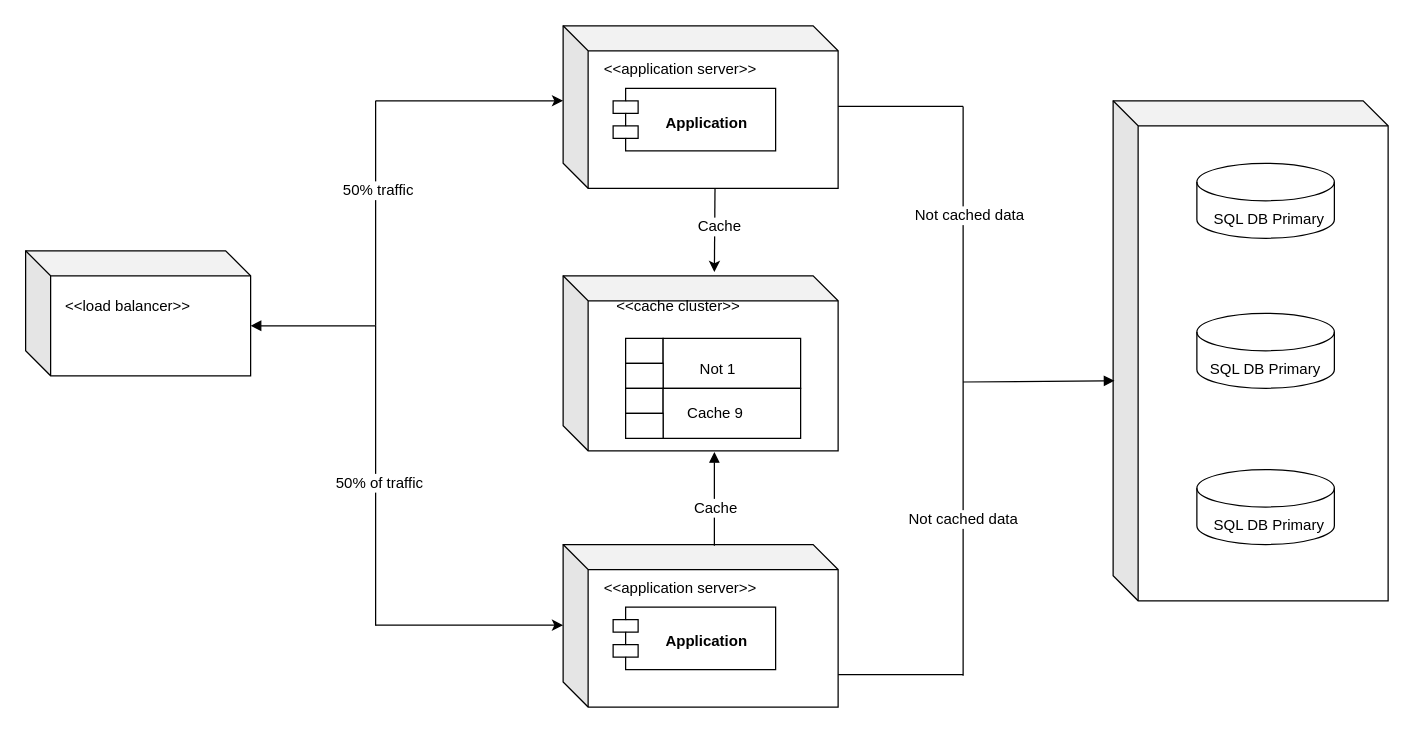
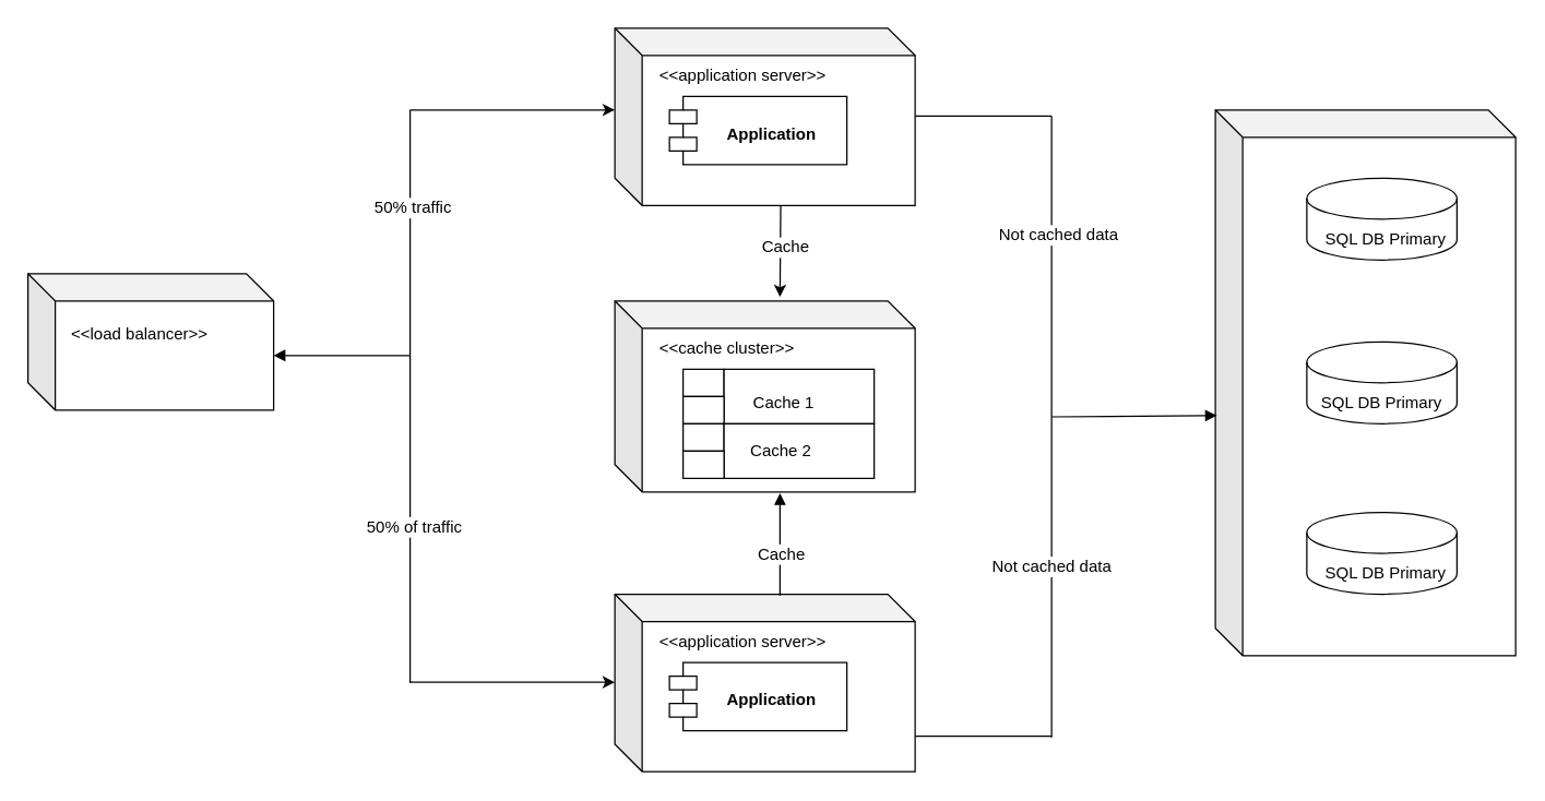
  <mxCell id="0" />
  <mxCell id="1" parent="0" />
  <mxCell id="2" value="" style="shape=cube;whiteSpace=wrap;html=1;boundedLbl=1;backgroundOutline=1;darkOpacity=0.05;darkOpacity2=0.1;" vertex="1" parent="1"><mxGeometry x="20" y="200" width="180" height="100" as="geometry" /></mxCell>
  <mxCell id="3" value="&amp;nbsp; &amp;nbsp;&amp;lt;&amp;lt;load balancer&amp;gt;&amp;gt;" style="text;html=1;strokeColor=none;fillColor=none;align=left;verticalAlign=middle;whiteSpace=wrap;rounded=0;" vertex="1" parent="1"><mxGeometry x="40" y="230" width="150" height="30" as="geometry" /></mxCell>
  <mxCell id="4" value="" style="shape=cube;whiteSpace=wrap;html=1;boundedLbl=1;backgroundOutline=1;darkOpacity=0.05;darkOpacity2=0.1;" vertex="1" parent="1"><mxGeometry x="450" y="20" width="220" height="130" as="geometry" /></mxCell>
  <mxCell id="5" value="&amp;nbsp; &amp;nbsp;&amp;lt;&amp;lt;application server&amp;gt;&amp;gt;" style="text;html=1;strokeColor=none;fillColor=none;align=left;verticalAlign=middle;whiteSpace=wrap;rounded=0;" vertex="1" parent="1"><mxGeometry x="471" y="40" width="150" height="30" as="geometry" /></mxCell>
  <mxCell id="6" value="&lt;br&gt;&lt;b&gt;Application&lt;/b&gt;" style="shape=module;align=left;spacingLeft=20;align=center;verticalAlign=top;whiteSpace=wrap;html=1;" vertex="1" parent="1"><mxGeometry x="490" y="70" width="130" height="50" as="geometry" /></mxCell>
  <mxCell id="7" value="" style="shape=cube;whiteSpace=wrap;html=1;boundedLbl=1;backgroundOutline=1;darkOpacity=0.05;darkOpacity2=0.1;" vertex="1" parent="1"><mxGeometry x="450" y="220" width="220" height="140" as="geometry" /></mxCell>
- <mxCell id="8" value="&amp;nbsp; &amp;nbsp;&amp;lt;&amp;lt;cache cluster&amp;gt;&amp;gt;" style="text;html=1;strokeColor=none;fillColor=none;align=left;verticalAlign=middle;whiteSpace=wrap;rounded=0;" vertex="1" parent="1"><mxGeometry x="481" y="230" width="150" height="30" as="geometry" /></mxCell>
+ <mxCell id="8" value="&amp;nbsp; &amp;nbsp;&amp;lt;&amp;lt;cache cluster&amp;gt;&amp;gt;" style="text;html=1;strokeColor=none;fillColor=none;align=left;verticalAlign=middle;whiteSpace=wrap;rounded=0;" vertex="1" parent="1"><mxGeometry x="471" y="240" width="150" height="30" as="geometry" /></mxCell>
  <mxCell id="9" value="" style="verticalLabelPosition=bottom;verticalAlign=top;html=1;shape=mxgraph.basic.rect;fillColor2=none;strokeWidth=1;size=20;indent=5;" vertex="1" parent="1"><mxGeometry x="500" y="270" width="30" height="20" as="geometry" /></mxCell>
  <mxCell id="10" value="" style="verticalLabelPosition=bottom;verticalAlign=top;html=1;shape=mxgraph.basic.rect;fillColor2=none;strokeWidth=1;size=20;indent=5;" vertex="1" parent="1"><mxGeometry x="500" y="300" width="30" as="geometry" /></mxCell>
  <mxCell id="11" value="" style="verticalLabelPosition=bottom;verticalAlign=top;html=1;shape=mxgraph.basic.rect;fillColor2=none;strokeWidth=1;size=20;indent=5;" vertex="1" parent="1"><mxGeometry x="530" y="270" width="110" height="40" as="geometry" /></mxCell>
  <mxCell id="12" value="" style="verticalLabelPosition=bottom;verticalAlign=top;html=1;shape=mxgraph.basic.rect;fillColor2=none;strokeWidth=1;size=20;indent=5;" vertex="1" parent="1"><mxGeometry x="500" y="290" width="30" height="20" as="geometry" /></mxCell>
  <mxCell id="13" value="" style="verticalLabelPosition=bottom;verticalAlign=top;html=1;shape=mxgraph.basic.rect;fillColor2=none;strokeWidth=1;size=20;indent=5;" vertex="1" parent="1"><mxGeometry x="500" y="310" width="30" height="20" as="geometry" /></mxCell>
  <mxCell id="14" value="" style="verticalLabelPosition=bottom;verticalAlign=top;html=1;shape=mxgraph.basic.rect;fillColor2=none;strokeWidth=1;size=20;indent=5;" vertex="1" parent="1"><mxGeometry x="500" y="340" width="30" as="geometry" /></mxCell>
  <mxCell id="15" value="" style="verticalLabelPosition=bottom;verticalAlign=top;html=1;shape=mxgraph.basic.rect;fillColor2=none;strokeWidth=1;size=20;indent=5;" vertex="1" parent="1"><mxGeometry x="530" y="310" width="110" height="40" as="geometry" /></mxCell>
  <mxCell id="16" value="" style="verticalLabelPosition=bottom;verticalAlign=top;html=1;shape=mxgraph.basic.rect;fillColor2=none;strokeWidth=1;size=20;indent=5;" vertex="1" parent="1"><mxGeometry x="500" y="330" width="30" height="20" as="geometry" /></mxCell>
- <mxCell id="17" value="Not 1" style="text;html=1;strokeColor=none;fillColor=none;align=center;verticalAlign=middle;whiteSpace=wrap;rounded=0;" vertex="1" parent="1"><mxGeometry x="544" y="280" width="60" height="30" as="geometry" /></mxCell>
- <mxCell id="18" value="Cache 9" style="text;html=1;strokeColor=none;fillColor=none;align=center;verticalAlign=middle;whiteSpace=wrap;rounded=0;" vertex="1" parent="1"><mxGeometry x="542" y="315" width="60" height="30" as="geometry" /></mxCell>
+ <mxCell id="17" value="Cache 1" style="text;html=1;strokeColor=none;fillColor=none;align=center;verticalAlign=middle;whiteSpace=wrap;rounded=0;" vertex="1" parent="1"><mxGeometry x="544" y="280" width="60" height="30" as="geometry" /></mxCell>
+ <mxCell id="18" value="Cache 2" style="text;html=1;strokeColor=none;fillColor=none;align=center;verticalAlign=middle;whiteSpace=wrap;rounded=0;" vertex="1" parent="1"><mxGeometry x="542" y="315" width="60" height="30" as="geometry" /></mxCell>
  <mxCell id="19" value="" style="shape=cube;whiteSpace=wrap;html=1;boundedLbl=1;backgroundOutline=1;darkOpacity=0.05;darkOpacity2=0.1;" vertex="1" parent="1"><mxGeometry x="450" y="435" width="220" height="130" as="geometry" /></mxCell>
  <mxCell id="20" style="edgeStyle=orthogonalEdgeStyle;rounded=0;orthogonalLoop=1;jettySize=auto;html=1;endArrow=block;endFill=1;" edge="1" parent="1"><mxGeometry relative="1" as="geometry"><mxPoint x="571" y="361" as="targetPoint" /><mxPoint x="571" y="436" as="sourcePoint" /></mxGeometry></mxCell>
  <mxCell id="21" value="&lt;font style=&quot;font-size: 12px;&quot;&gt;Cache&lt;/font&gt;" style="edgeLabel;html=1;align=center;verticalAlign=middle;resizable=0;points=[];" vertex="1" connectable="0" parent="20"><mxGeometry x="-0.173" relative="1" as="geometry"><mxPoint as="offset" /></mxGeometry></mxCell>
  <mxCell id="22" value="&amp;nbsp; &amp;nbsp;&amp;lt;&amp;lt;application server&amp;gt;&amp;gt;" style="text;html=1;strokeColor=none;fillColor=none;align=left;verticalAlign=middle;whiteSpace=wrap;rounded=0;" vertex="1" parent="1"><mxGeometry x="471" y="455" width="150" height="30" as="geometry" /></mxCell>
  <mxCell id="23" value="&lt;br&gt;&lt;b&gt;Application&lt;/b&gt;" style="shape=module;align=left;spacingLeft=20;align=center;verticalAlign=top;whiteSpace=wrap;html=1;" vertex="1" parent="1"><mxGeometry x="490" y="485" width="130" height="50" as="geometry" /></mxCell>
  <mxCell id="24" value="" style="shape=cube;whiteSpace=wrap;html=1;boundedLbl=1;backgroundOutline=1;darkOpacity=0.05;darkOpacity2=0.1;" vertex="1" parent="1"><mxGeometry x="890" y="80" width="220" height="400" as="geometry" /></mxCell>
  <mxCell id="25" value="" style="shape=cylinder3;whiteSpace=wrap;html=1;boundedLbl=1;backgroundOutline=1;size=15;" vertex="1" parent="1"><mxGeometry x="957" y="130" width="110" height="60" as="geometry" /></mxCell>
  <mxCell id="26" value="" style="shape=cylinder3;whiteSpace=wrap;html=1;boundedLbl=1;backgroundOutline=1;size=15;" vertex="1" parent="1"><mxGeometry x="957" y="375" width="110" height="60" as="geometry" /></mxCell>
  <mxCell id="27" value="" style="shape=cylinder3;whiteSpace=wrap;html=1;boundedLbl=1;backgroundOutline=1;size=15;" vertex="1" parent="1"><mxGeometry x="957" y="250" width="110" height="60" as="geometry" /></mxCell>
  <mxCell id="28" value="SQL DB Primary" style="text;html=1;strokeColor=none;fillColor=none;align=center;verticalAlign=middle;whiteSpace=wrap;rounded=0;" vertex="1" parent="1"><mxGeometry x="960" y="160" width="110" height="30" as="geometry" /></mxCell>
  <mxCell id="29" value="SQL DB Primary" style="text;html=1;strokeColor=none;fillColor=none;align=center;verticalAlign=middle;whiteSpace=wrap;rounded=0;" vertex="1" parent="1"><mxGeometry x="957" y="280" width="110" height="30" as="geometry" /></mxCell>
  <mxCell id="30" value="SQL DB Primary" style="text;html=1;strokeColor=none;fillColor=none;align=center;verticalAlign=middle;whiteSpace=wrap;rounded=0;" vertex="1" parent="1"><mxGeometry x="960" y="405" width="110" height="30" as="geometry" /></mxCell>
  <mxCell id="31" value="" style="endArrow=block;html=1;rounded=0;endFill=1;" edge="1" parent="1"><mxGeometry width="50" height="50" relative="1" as="geometry"><mxPoint x="300" y="260" as="sourcePoint" /><mxPoint x="200" y="260" as="targetPoint" /></mxGeometry></mxCell>
  <mxCell id="32" value="" style="endArrow=none;html=1;rounded=0;" edge="1" parent="1"><mxGeometry width="50" height="50" relative="1" as="geometry"><mxPoint x="300" y="260" as="sourcePoint" /><mxPoint x="300" y="80" as="targetPoint" /></mxGeometry></mxCell>
  <mxCell id="33" value="&lt;font style=&quot;font-size: 12px;&quot;&gt;50% traffic&lt;/font&gt;" style="edgeLabel;html=1;align=center;verticalAlign=middle;resizable=0;points=[];" vertex="1" connectable="0" parent="32"><mxGeometry x="0.211" y="-1" relative="1" as="geometry"><mxPoint as="offset" /></mxGeometry></mxCell>
  <mxCell id="34" value="" style="endArrow=classic;html=1;rounded=0;" edge="1" parent="1"><mxGeometry width="50" height="50" relative="1" as="geometry"><mxPoint x="300" y="80" as="sourcePoint" /><mxPoint x="450" y="80" as="targetPoint" /></mxGeometry></mxCell>
  <mxCell id="35" value="" style="endArrow=none;html=1;rounded=0;" edge="1" parent="1"><mxGeometry width="50" height="50" relative="1" as="geometry"><mxPoint x="300" y="500" as="sourcePoint" /><mxPoint x="300" y="260" as="targetPoint" /></mxGeometry></mxCell>
  <mxCell id="36" value="&lt;font style=&quot;font-size: 12px;&quot;&gt;50% of traffic&lt;/font&gt;" style="edgeLabel;html=1;align=center;verticalAlign=middle;resizable=0;points=[];" vertex="1" connectable="0" parent="35"><mxGeometry x="-0.042" y="-2" relative="1" as="geometry"><mxPoint as="offset" /></mxGeometry></mxCell>
  <mxCell id="37" value="" style="endArrow=classic;html=1;rounded=0;" edge="1" parent="1"><mxGeometry width="50" height="50" relative="1" as="geometry"><mxPoint x="300" y="499.5" as="sourcePoint" /><mxPoint x="450" y="499.5" as="targetPoint" /></mxGeometry></mxCell>
  <mxCell id="38" value="" style="endArrow=none;html=1;rounded=0;" edge="1" parent="1"><mxGeometry width="50" height="50" relative="1" as="geometry"><mxPoint x="670" y="84.5" as="sourcePoint" /><mxPoint x="770" y="84.5" as="targetPoint" /></mxGeometry></mxCell>
  <mxCell id="39" value="" style="endArrow=none;html=1;rounded=0;" edge="1" parent="1"><mxGeometry width="50" height="50" relative="1" as="geometry"><mxPoint x="770" y="84.5" as="sourcePoint" /><mxPoint x="770" y="540" as="targetPoint" /></mxGeometry></mxCell>
  <mxCell id="40" value="&lt;font style=&quot;font-size: 12px;&quot;&gt;Not cached data&lt;/font&gt;" style="edgeLabel;html=1;align=center;verticalAlign=middle;resizable=0;points=[];" vertex="1" connectable="0" parent="39"><mxGeometry x="-0.616" y="4" relative="1" as="geometry"><mxPoint as="offset" /></mxGeometry></mxCell>
  <mxCell id="41" value="&lt;font style=&quot;font-size: 12px;&quot;&gt;Not cached data&lt;/font&gt;" style="edgeLabel;html=1;align=center;verticalAlign=middle;resizable=0;points=[];" vertex="1" connectable="0" parent="39"><mxGeometry x="0.451" y="-1" relative="1" as="geometry"><mxPoint as="offset" /></mxGeometry></mxCell>
  <mxCell id="42" value="" style="endArrow=none;html=1;rounded=0;" edge="1" parent="1"><mxGeometry width="50" height="50" relative="1" as="geometry"><mxPoint x="670" y="539" as="sourcePoint" /><mxPoint x="770" y="539" as="targetPoint" /></mxGeometry></mxCell>
  <mxCell id="43" value="" style="endArrow=block;html=1;rounded=0;entryX=0.005;entryY=0.56;entryDx=0;entryDy=0;entryPerimeter=0;endFill=1;" edge="1" parent="1" target="24"><mxGeometry width="50" height="50" relative="1" as="geometry"><mxPoint x="770" y="305" as="sourcePoint" /><mxPoint x="820" y="255" as="targetPoint" /></mxGeometry></mxCell>
  <mxCell id="44" value="" style="endArrow=classic;html=1;rounded=0;entryX=0.55;entryY=-0.021;entryDx=0;entryDy=0;entryPerimeter=0;" edge="1" parent="1" target="7"><mxGeometry width="50" height="50" relative="1" as="geometry"><mxPoint x="571.5" y="150" as="sourcePoint" /><mxPoint x="571.5" y="210" as="targetPoint" /></mxGeometry></mxCell>
  <mxCell id="45" value="&lt;font style=&quot;font-size: 12px;&quot;&gt;Cache&lt;/font&gt;" style="edgeLabel;html=1;align=center;verticalAlign=middle;resizable=0;points=[];" vertex="1" connectable="0" parent="44"><mxGeometry x="-0.106" y="3" relative="1" as="geometry"><mxPoint as="offset" /></mxGeometry></mxCell>
